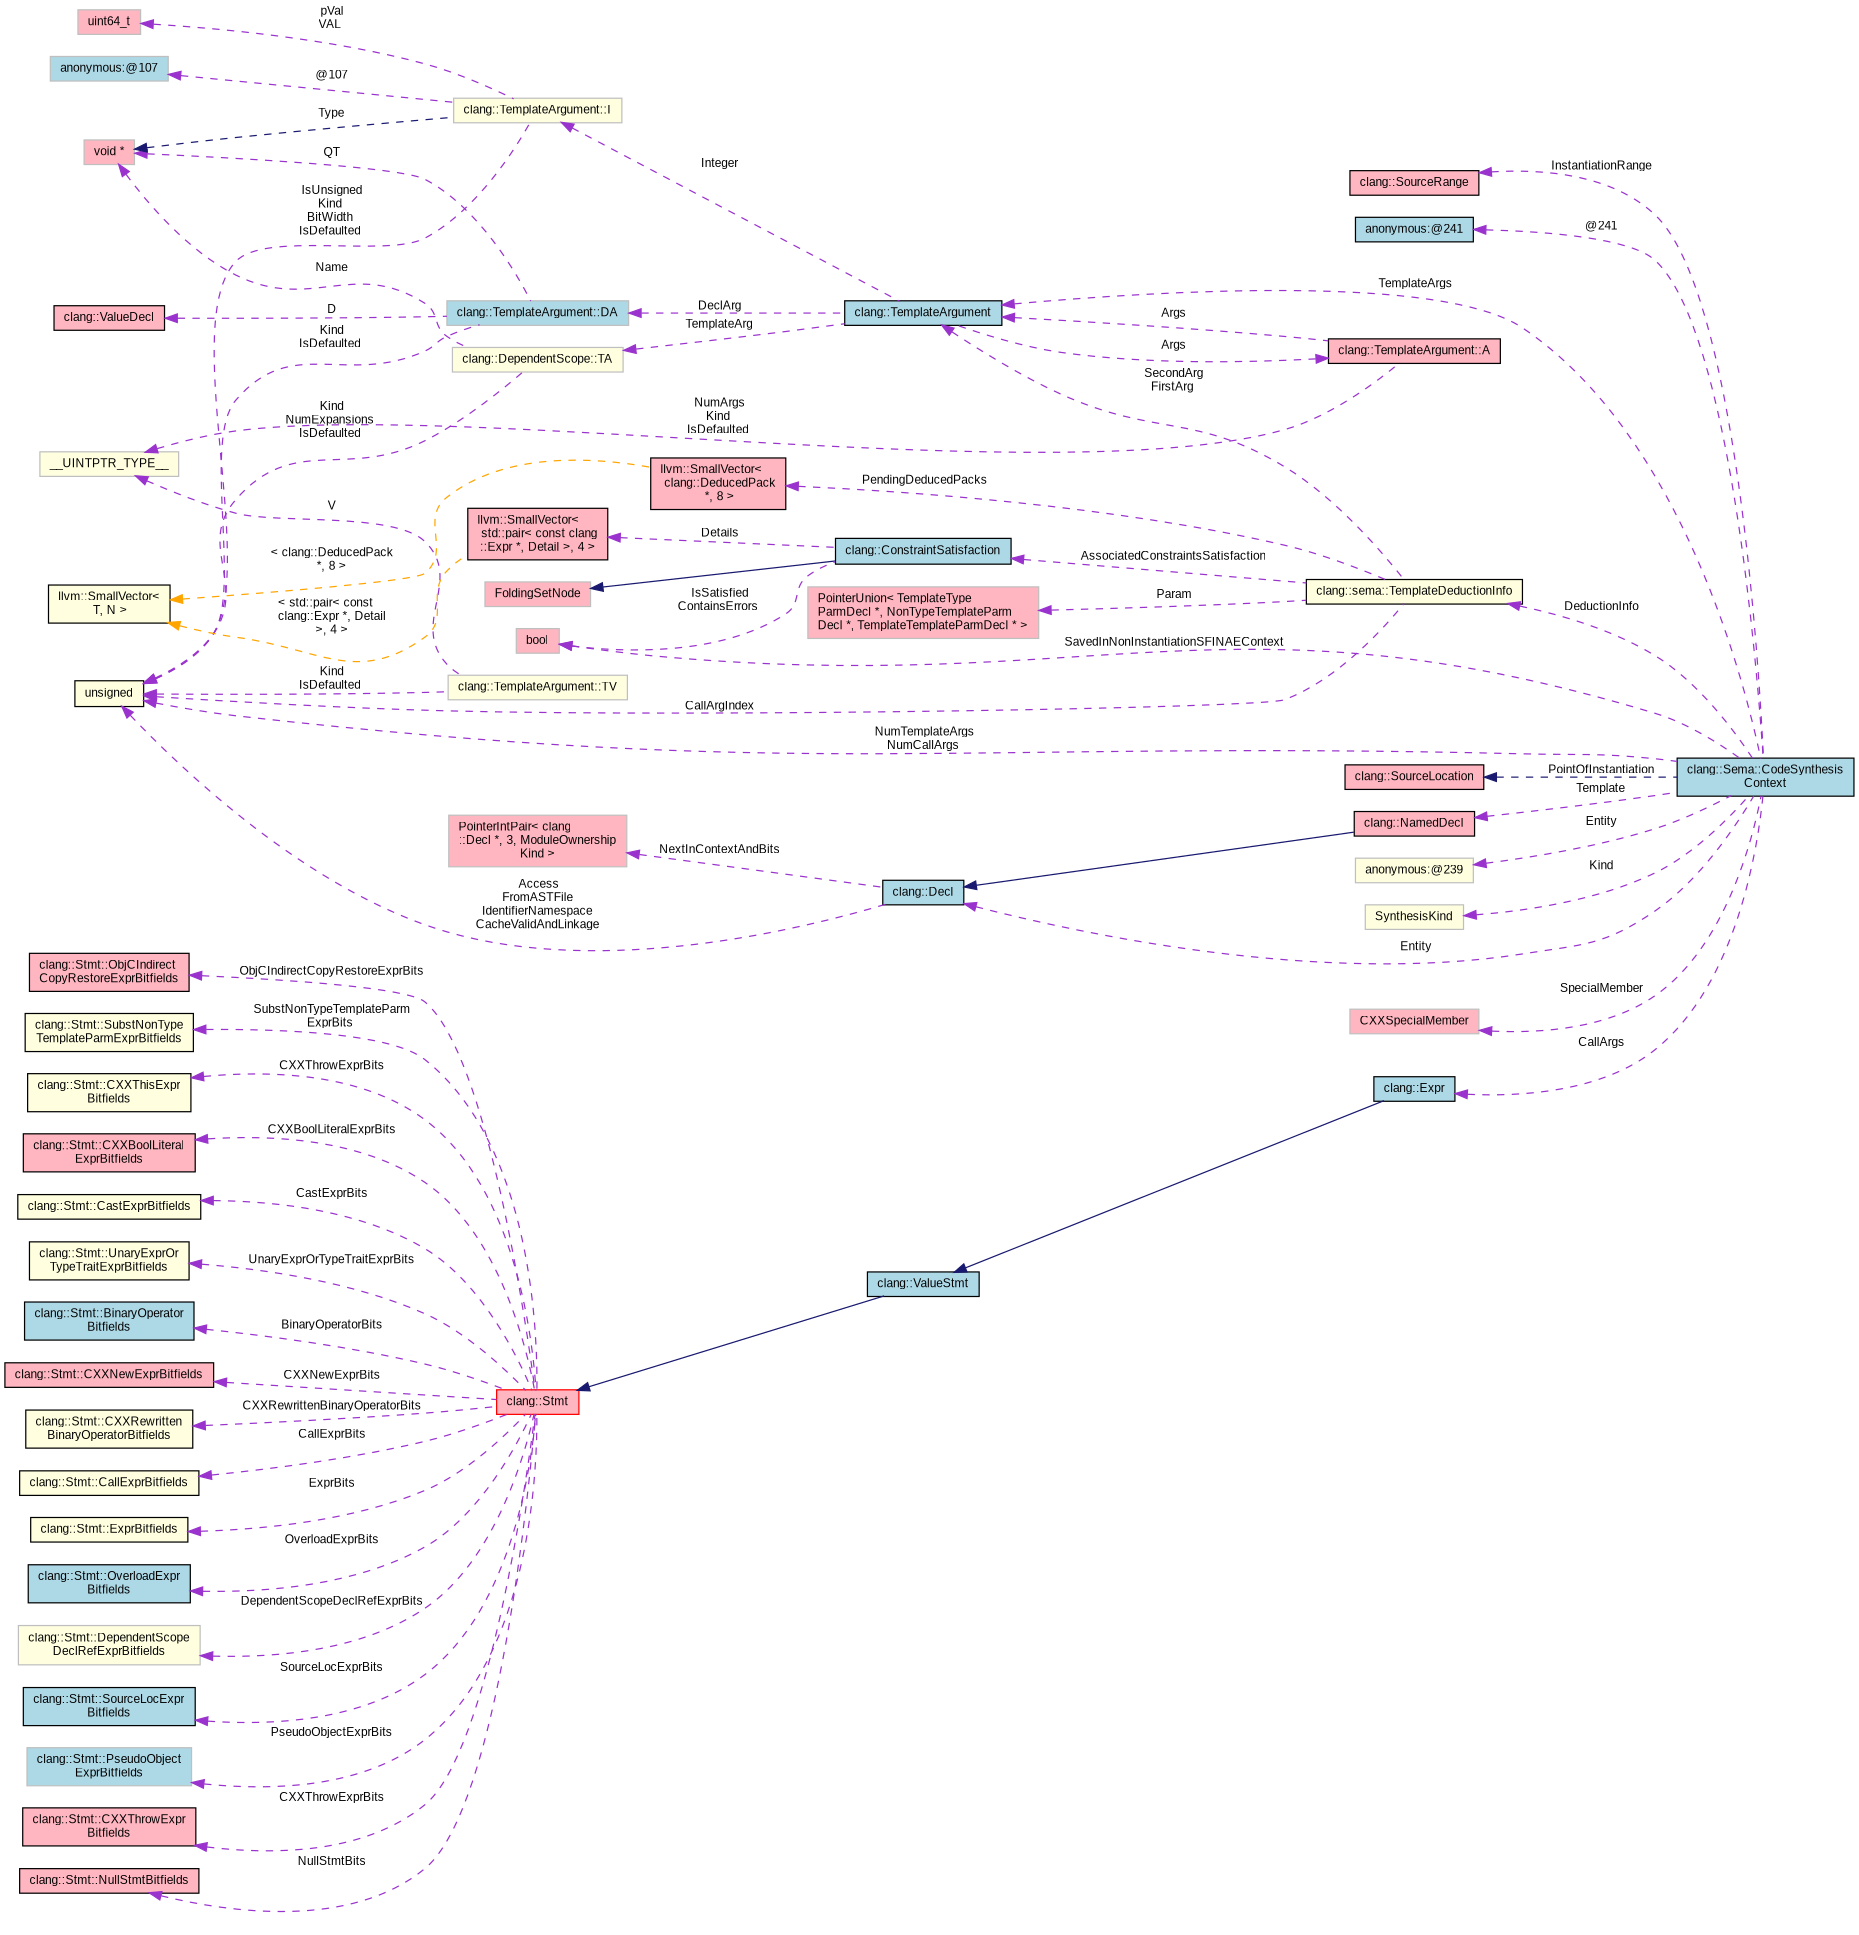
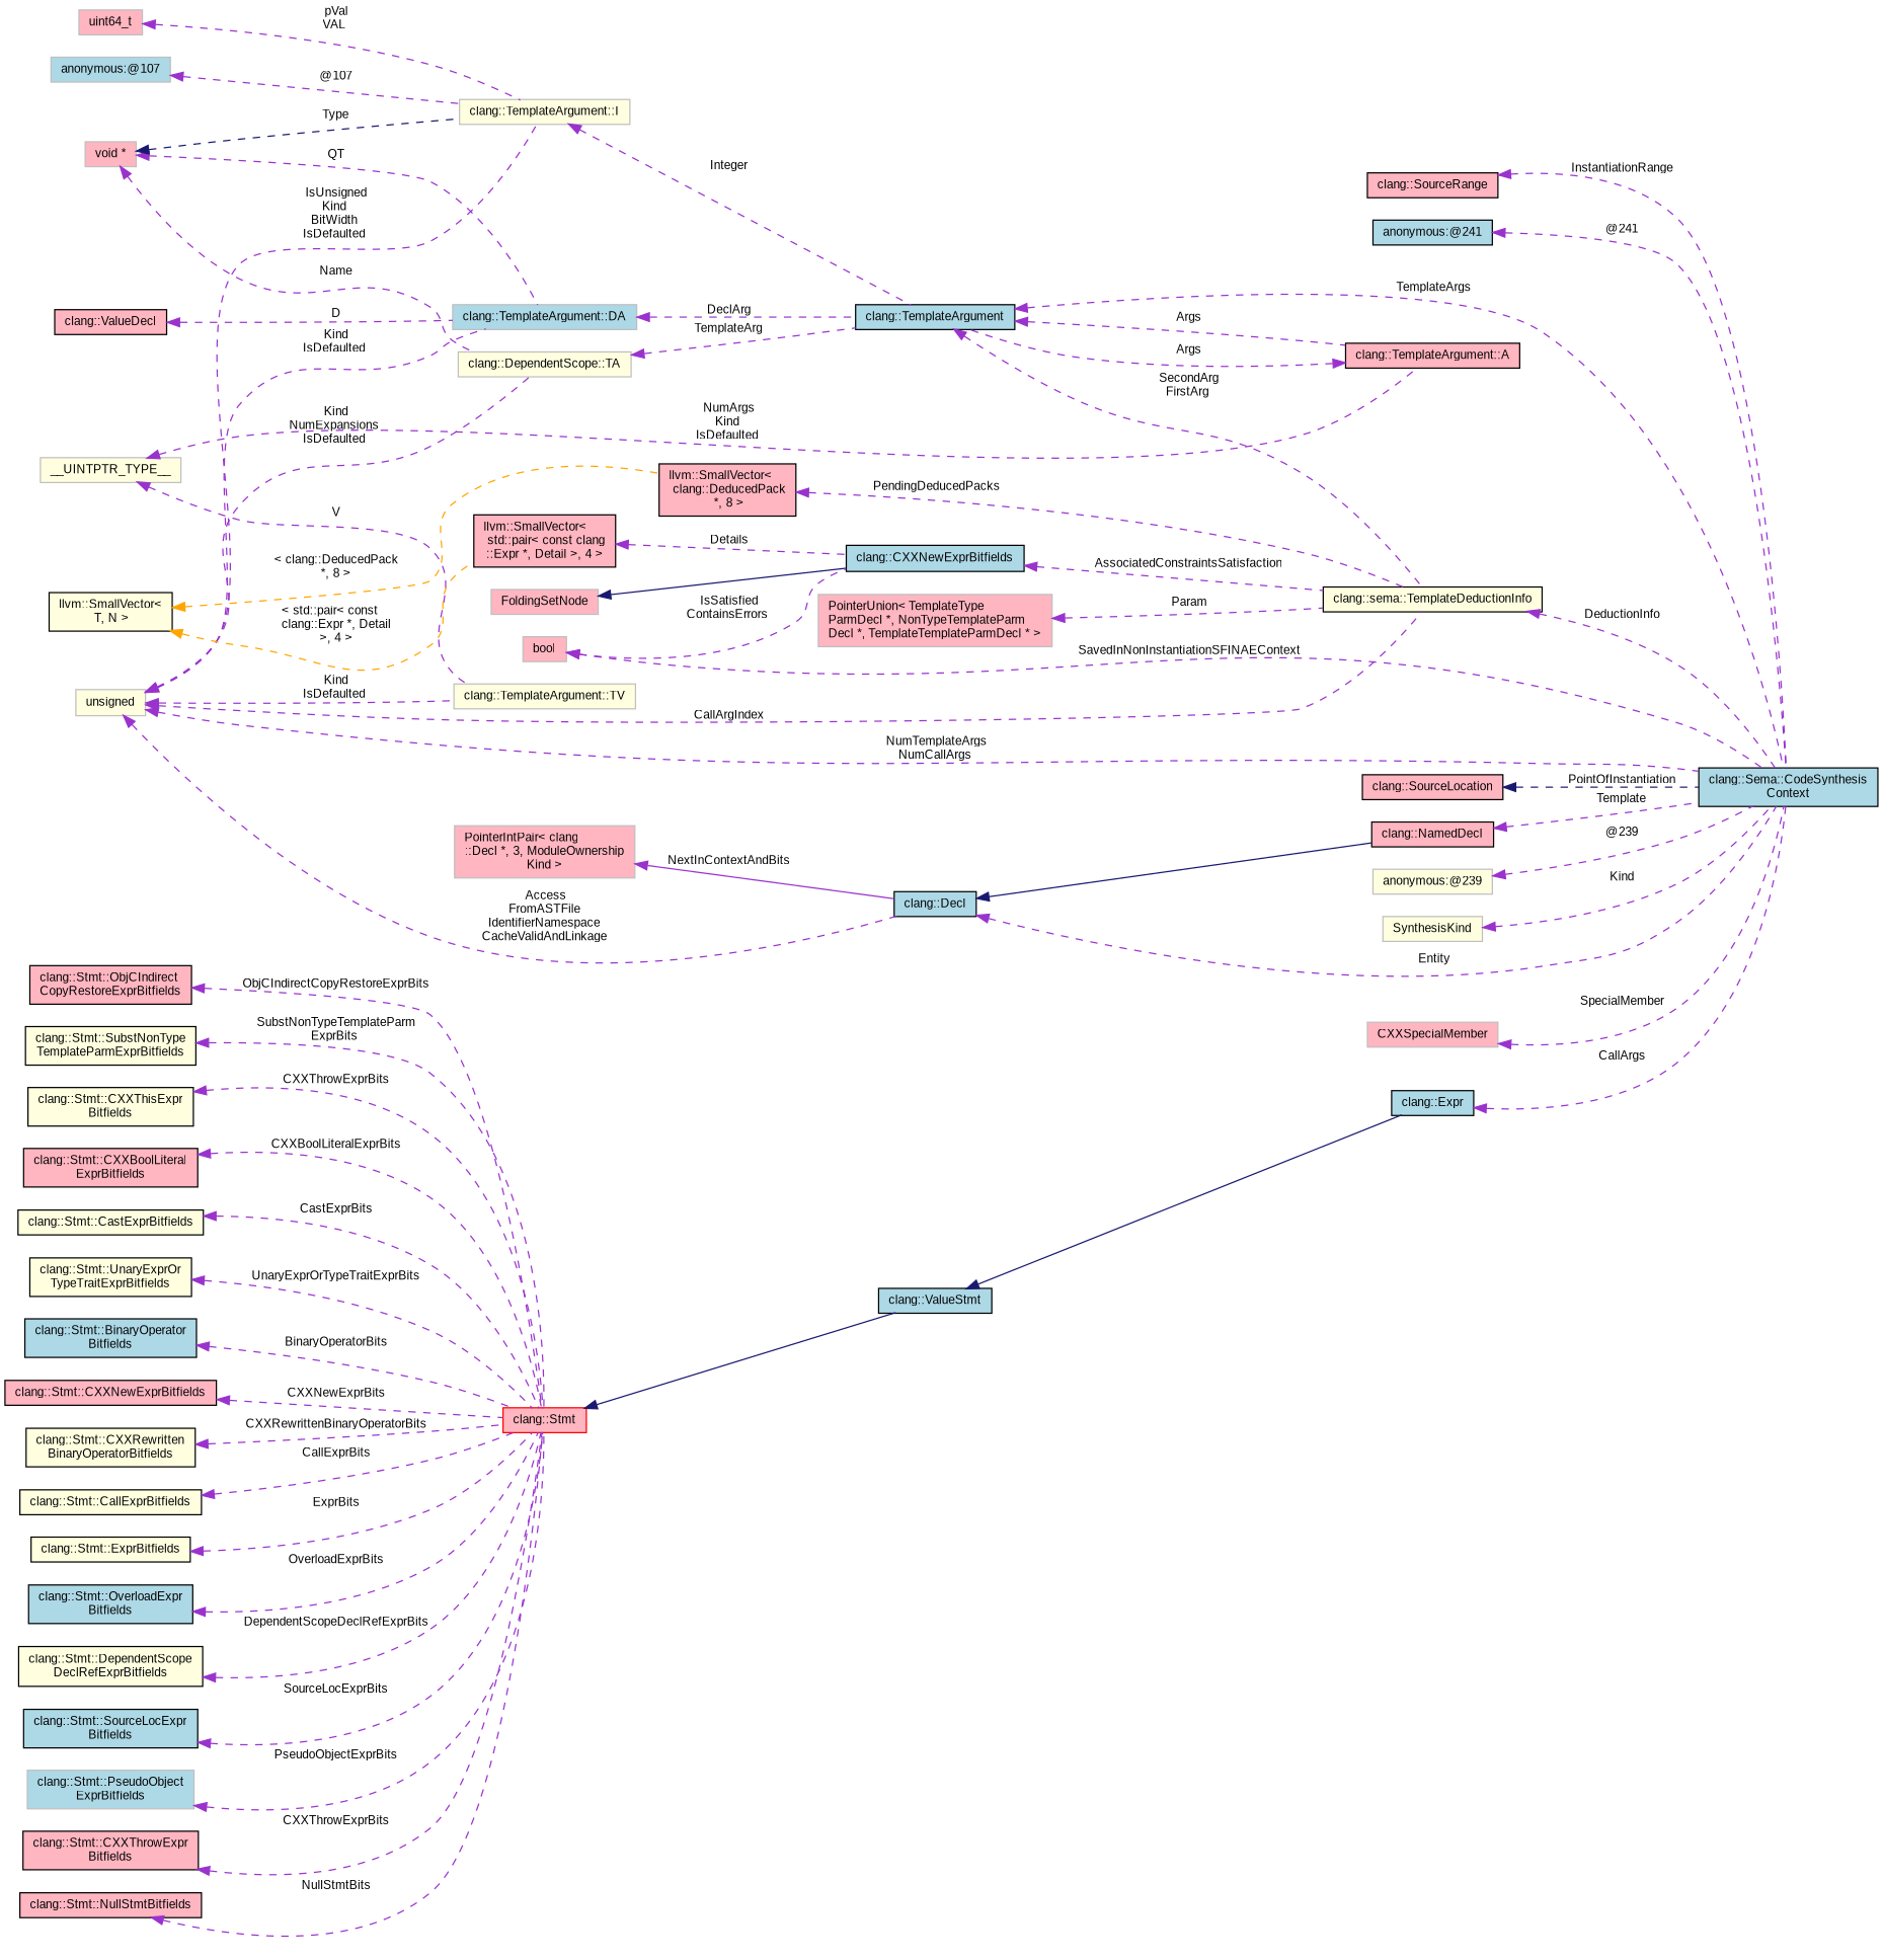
  digraph {
    fontname="Liberation Sans"
    rankdir=LR
    node [color=black fillcolor=lightpink fontname="Liberation Sans" fontsize=10 shape=record style=filled]
    edge [color=darkorchid3 dir=back fontname="Liberation Sans" fontsize=10 labelfontname=Helvetica labelfontsize=10 style=dashed]
    n1 [fillcolor=lightblue fontcolor=black height=0.2 label="clang::Sema::CodeSynthesis\lContext" width=0.4]
    n2 [height=0.2 label="clang::SourceRange" width=0.4]
    n3 [fillcolor=lightblue height=0.2 label="anonymous:@241" width=0.4]
    n4 [fillcolor=lightblue height=0.2 label="clang::TemplateArgument" width=0.4]
    n5 [height=0.2 label="clang::TemplateArgument::A" width=0.4]
    n6 [fillcolor=lightyellow height=0.2 label="clang::sema::TemplateDeductionInfo" width=0.4]
    n7 [color=grey75 fillcolor=lightyellow height=0.2 label="clang::DependentScope::TA" width=0.4]
-   n8 [fillcolor=lightyellow height=0.2 label=unsigned width=0.4]
+   n8 [color=grey75 fillcolor=lightyellow height=0.2 label=unsigned width=0.4]
    n9 [color=grey75 fillcolor=lightblue height=0.2 label="clang::TemplateArgument::DA" width=0.4]
    n10 [fillcolor=lightblue height=0.2 label="clang::Decl" width=0.4]
    n11 [color=grey75 fillcolor=lightyellow height=0.2 label="clang::TemplateArgument::TV" width=0.4]
    n12 [color=grey75 fillcolor=lightyellow height=0.2 label="clang::TemplateArgument::I" width=0.4]
    n13 [height=0.2 label="clang::NamedDecl" width=0.4]
    n14 [color=grey75 height=0.2 label="void *" width=0.4]
    n15 [height=0.2 label="clang::ValueDecl" width=0.4]
    n16 [color=grey75 height=0.2 label="PointerIntPair\< clang\l::Decl *, 3, ModuleOwnership\lKind \>" width=0.4]
    n17 [color=grey75 fillcolor=lightyellow height=0.2 label=__UINTPTR_TYPE__ width=0.4]
    n18 [color=grey75 height=0.2 label=uint64_t width=0.4]
    n19 [color=grey75 fillcolor=lightblue height=0.2 label="anonymous:@107" width=0.4]
    n20 [height=0.2 label="clang::SourceLocation" width=0.4]
-   n21 [fillcolor=lightblue height=0.2 label="clang::ConstraintSatisfaction" width=0.4]
+   n21 [fillcolor=lightblue height=0.2 label="clang::CXXNewExprBitfields" width=0.4]
    n22 [color=grey75 height=0.2 label=FoldingSetNode width=0.4]
    n23 [color=grey75 height=0.2 label=bool width=0.4]
    n24 [height=0.2 label="llvm::SmallVector\<\l std::pair\< const clang\l::Expr *, Detail \>, 4 \>" width=0.4]
    n25 [fillcolor=lightyellow height=0.2 label="llvm::SmallVector\<\l T, N \>" width=0.4]
    n26 [height=0.2 label="llvm::SmallVector\<\l clang::DeducedPack\l *, 8 \>" width=0.4]
    n27 [color=grey75 height=0.2 label="PointerUnion\< TemplateType\lParmDecl *, NonTypeTemplateParm\lDecl *, TemplateTemplateParmDecl * \>" width=0.4]
    n28 [color=grey75 fillcolor=lightyellow height=0.2 label="anonymous:@239" width=0.4]
    n29 [color=grey75 fillcolor=lightyellow height=0.2 label=SynthesisKind width=0.4]
    n30 [fillcolor=lightblue height=0.2 label="clang::Expr" width=0.4]
    n31 [fillcolor=lightblue height=0.2 label="clang::ValueStmt" width=0.4]
    n32 [color=red height=0.2 label="clang::Stmt" width=0.4]
    n33 [height=0.2 label="clang::Stmt::CXXThrowExpr\lBitfields" width=0.4]
    n34 [height=0.2 label="clang::Stmt::NullStmtBitfields" width=0.4]
    n35 [height=0.2 label="clang::Stmt::ObjCIndirect\lCopyRestoreExprBitfields" width=0.4]
    n36 [fillcolor=lightyellow height=0.2 label="clang::Stmt::SubstNonType\lTemplateParmExprBitfields" width=0.4]
    n37 [fillcolor=lightyellow height=0.2 label="clang::Stmt::CXXThisExpr\lBitfields" width=0.4]
    n38 [height=0.2 label="clang::Stmt::CXXBoolLiteral\lExprBitfields" width=0.4]
    n39 [fillcolor=lightyellow height=0.2 label="clang::Stmt::CastExprBitfields" width=0.4]
    n40 [fillcolor=lightyellow height=0.2 label="clang::Stmt::UnaryExprOr\lTypeTraitExprBitfields" width=0.4]
    n41 [fillcolor=lightblue height=0.2 label="clang::Stmt::BinaryOperator\lBitfields" width=0.4]
    n42 [height=0.2 label="clang::Stmt::CXXNewExprBitfields" width=0.4]
    n43 [fillcolor=lightyellow height=0.2 label="clang::Stmt::CXXRewritten\lBinaryOperatorBitfields" width=0.4]
    n44 [fillcolor=lightyellow height=0.2 label="clang::Stmt::CallExprBitfields" width=0.4]
    n45 [fillcolor=lightyellow height=0.2 label="clang::Stmt::ExprBitfields" width=0.4]
    n46 [fillcolor=lightblue height=0.2 label="clang::Stmt::OverloadExpr\lBitfields" width=0.4]
-   n47 [color=grey75 fillcolor=lightyellow height=0.2 label="clang::Stmt::DependentScope\lDeclRefExprBitfields" width=0.4]
+   n47 [fillcolor=lightyellow height=0.2 label="clang::Stmt::DependentScope\lDeclRefExprBitfields" width=0.4]
    n48 [fillcolor=lightblue height=0.2 label="clang::Stmt::SourceLocExpr\lBitfields" width=0.4]
    n49 [color=grey75 fillcolor=lightblue height=0.2 label="clang::Stmt::PseudoObject\lExprBitfields" width=0.4]
    n50 [color=grey75 height=0.2 label=CXXSpecialMember width=0.4]
    n2 -> n1 [label=" InstantiationRange"]
    n3 -> n1 [label=" @241"]
    n4 -> n1 [label=" TemplateArgs"]
    n4 -> n5 [label=" Args"]
    n4 -> n6 [label=" SecondArg\nFirstArg"]
    n5 -> n4 [label=" Args"]
    n6 -> n1 [label=" DeductionInfo"]
    n7 -> n4 [label=" TemplateArg"]
    n8 -> n1 [label=" NumTemplateArgs\nNumCallArgs"]
    n8 -> n6 [label=" CallArgIndex"]
    n8 -> n7 [label=" Kind\nNumExpansions\nIsDefaulted"]
    n8 -> n9 [label=" Kind\nIsDefaulted"]
    n8 -> n10 [label=" Access\nFromASTFile\nIdentifierNamespace\nCacheValidAndLinkage"]
    n8 -> n11 [label=" Kind\nIsDefaulted"]
    n8 -> n12 [label=" IsUnsigned\nKind\nBitWidth\nIsDefaulted"]
    n9 -> n4 [label=" DeclArg"]
    n10 -> n1 [label=" Entity"]
    n10 -> n13 [color=midnightblue style=solid]
    n12 -> n4 [label=" Integer"]
    n13 -> n1 [label=" Template"]
    n14 -> n7 [label=" Name"]
    n14 -> n9 [label=" QT"]
    n14 -> n12 [color=midnightblue label=" Type"]
    n15 -> n9 [label=" D"]
-   n16 -> n10 [label=" NextInContextAndBits"]
+   n16 -> n10 [label=" NextInContextAndBits" style=solid]
    n17 -> n5 [label=" NumArgs\nKind\nIsDefaulted"]
    n17 -> n11 [label=" V"]
    n18 -> n12 [label=" pVal\nVAL"]
    n19 -> n12 [label=" @107"]
    n20 -> n1 [color=midnightblue label=" PointOfInstantiation"]
    n21 -> n6 [label=" AssociatedConstraintsSatisfaction"]
    n22 -> n21 [color=midnightblue style=solid]
    n23 -> n1 [label=" SavedInNonInstantiationSFINAEContext"]
    n23 -> n21 [label=" IsSatisfied\nContainsErrors"]
    n24 -> n21 [label=" Details"]
    n25 -> n24 [color=orange label=" \< std::pair\< const\l clang::Expr *, Detail\l \>, 4 \>"]
    n25 -> n26 [color=orange label=" \< clang::DeducedPack\l *, 8 \>"]
    n26 -> n6 [label=" PendingDeducedPacks"]
    n27 -> n6 [label=" Param"]
-   n28 -> n1 [label=" Entity"]
+   n28 -> n1 [label=" @239"]
    n29 -> n1 [label=" Kind"]
    n30 -> n1 [label=" CallArgs"]
    n31 -> n30 [color=midnightblue style=solid]
    n32 -> n31 [color=midnightblue style=solid]
    n33 -> n32 [label=" CXXThrowExprBits"]
    n34 -> n32 [label=" NullStmtBits"]
    n35 -> n32 [label=" ObjCIndirectCopyRestoreExprBits"]
    n36 -> n32 [label=" SubstNonTypeTemplateParm\lExprBits"]
    n37 -> n32 [label=" CXXThrowExprBits"]
    n38 -> n32 [label=" CXXBoolLiteralExprBits"]
    n39 -> n32 [label=" CastExprBits"]
    n40 -> n32 [label=" UnaryExprOrTypeTraitExprBits"]
    n41 -> n32 [label=" BinaryOperatorBits"]
    n42 -> n32 [label=" CXXNewExprBits"]
    n43 -> n32 [label=" CXXRewrittenBinaryOperatorBits"]
    n44 -> n32 [label=" CallExprBits"]
    n45 -> n32 [label=" ExprBits"]
    n46 -> n32 [label=" OverloadExprBits"]
    n47 -> n32 [label=" DependentScopeDeclRefExprBits"]
    n48 -> n32 [label=" SourceLocExprBits"]
    n49 -> n32 [label=" PseudoObjectExprBits"]
    n50 -> n1 [label=" SpecialMember"]
  }
